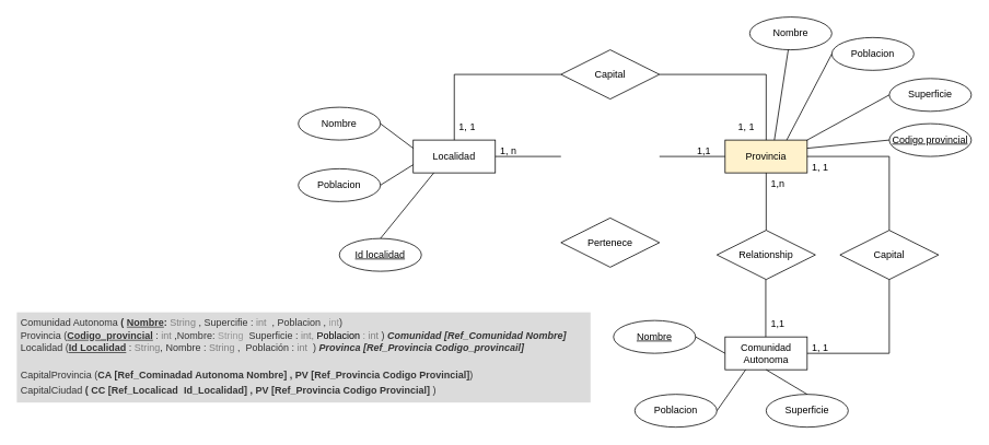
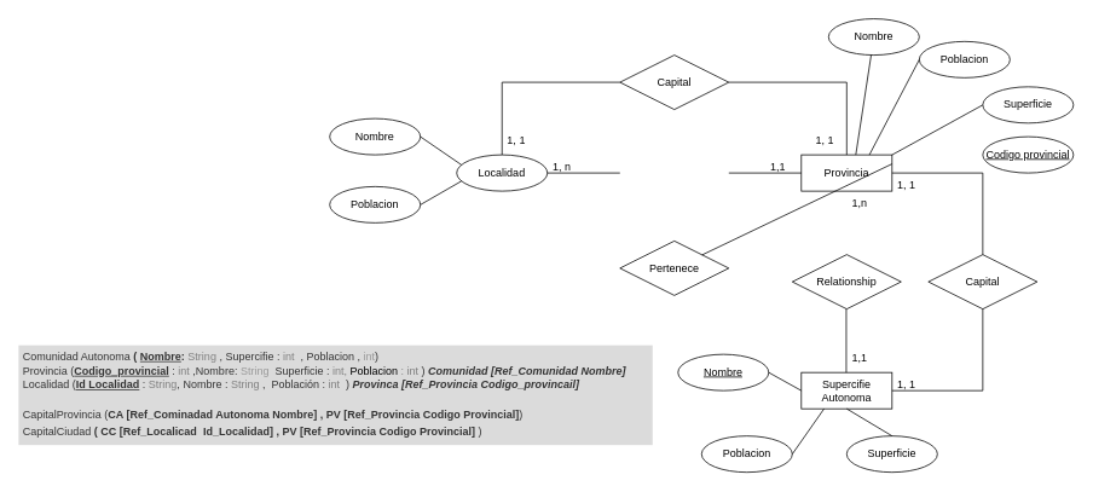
  <mxCell id="0" />
  <mxCell id="1" parent="0" />
- <mxCell id="2" value="Localidad" style="whiteSpace=wrap;html=1;align=center;" parent="1" vertex="1"><mxGeometry x="503" y="170" width="100" height="40" as="geometry" /></mxCell>
+ <mxCell id="2" value="Localidad" style="ellipse;whiteSpace=wrap;html=1;align=center;" parent="1" vertex="1"><mxGeometry x="503" y="170" width="100" height="40" as="geometry" /></mxCell>
  <mxCell id="3" value="Nombre" style="ellipse;whiteSpace=wrap;html=1;align=center;" parent="1" vertex="1"><mxGeometry x="363" y="130" width="100" height="40" as="geometry" /></mxCell>
  <mxCell id="4" value="Poblacion" style="ellipse;whiteSpace=wrap;html=1;align=center;" parent="1" vertex="1"><mxGeometry x="363" y="205" width="100" height="40" as="geometry" /></mxCell>
- <mxCell id="5" value="Provincia" style="whiteSpace=wrap;html=1;align=center;fillColor=#fff2cc;" parent="1" vertex="1"><mxGeometry x="883" y="170" width="100" height="40" as="geometry" /></mxCell>
+ <mxCell id="5" value="Provincia" style="whiteSpace=wrap;html=1;align=center;" parent="1" vertex="1"><mxGeometry x="883" y="170" width="100" height="40" as="geometry" /></mxCell>
  <mxCell id="6" value="Nombre" style="ellipse;whiteSpace=wrap;html=1;align=center;" parent="1" vertex="1"><mxGeometry x="913" y="20" width="100" height="40" as="geometry" /></mxCell>
  <mxCell id="7" value="Poblacion" style="ellipse;whiteSpace=wrap;html=1;align=center;" parent="1" vertex="1"><mxGeometry x="1013" y="45" width="100" height="40" as="geometry" /></mxCell>
  <mxCell id="8" value="Superficie" style="ellipse;whiteSpace=wrap;html=1;align=center;" parent="1" vertex="1"><mxGeometry x="1083" y="95" width="100" height="40" as="geometry" /></mxCell>
- <mxCell id="9" value="Comunidad Autonoma" style="whiteSpace=wrap;html=1;align=center;" parent="1" vertex="1"><mxGeometry x="883" y="410" width="100" height="40" as="geometry" /></mxCell>
+ <mxCell id="9" value="Supercifie Autonoma" style="whiteSpace=wrap;html=1;align=center;" parent="1" vertex="1"><mxGeometry x="883" y="410" width="100" height="40" as="geometry" /></mxCell>
  <mxCell id="10" value="Poblacion" style="ellipse;whiteSpace=wrap;html=1;align=center;" parent="1" vertex="1"><mxGeometry x="773" y="480" width="100" height="40" as="geometry" /></mxCell>
  <mxCell id="11" value="Superficie" style="ellipse;whiteSpace=wrap;html=1;align=center;" parent="1" vertex="1"><mxGeometry x="933" y="480" width="100" height="40" as="geometry" /></mxCell>
  <mxCell id="12" value="Codigo provincial" style="ellipse;whiteSpace=wrap;html=1;align=center;fontStyle=4;" parent="1" vertex="1"><mxGeometry x="1083" y="150" width="100" height="40" as="geometry" /></mxCell>
  <mxCell id="13" value="Pertenece" style="shape=rhombus;perimeter=rhombusPerimeter;whiteSpace=wrap;html=1;align=center;" parent="1" vertex="1"><mxGeometry x="683" y="265" width="120" height="60" as="geometry" /></mxCell>
  <mxCell id="14" value="" style="line;strokeWidth=1;rotatable=0;dashed=0;labelPosition=right;align=left;verticalAlign=middle;spacingTop=0;spacingLeft=6;points=[];portConstraint=eastwest;" parent="1" vertex="1"><mxGeometry x="603" y="185" width="80" height="10" as="geometry" /></mxCell>
  <mxCell id="15" value="" style="line;strokeWidth=1;rotatable=0;dashed=0;labelPosition=right;align=left;verticalAlign=middle;spacingTop=0;spacingLeft=6;points=[];portConstraint=eastwest;" parent="1" vertex="1"><mxGeometry x="803" y="185" width="80" height="10" as="geometry" /></mxCell>
  <mxCell id="16" value="1,1" style="text;strokeColor=none;fillColor=none;spacingLeft=4;spacingRight=4;overflow=hidden;rotatable=0;points=[[0,0.5],[1,0.5]];portConstraint=eastwest;fontSize=12;whiteSpace=wrap;html=1;" parent="1" vertex="1"><mxGeometry x="843" y="170" width="40" height="30" as="geometry" /></mxCell>
  <mxCell id="17" value="1, n" style="text;strokeColor=none;fillColor=none;spacingLeft=4;spacingRight=4;overflow=hidden;rotatable=0;points=[[0,0.5],[1,0.5]];portConstraint=eastwest;fontSize=12;whiteSpace=wrap;html=1;" parent="1" vertex="1"><mxGeometry x="603" y="170" width="40" height="30" as="geometry" /></mxCell>
  <mxCell id="18" value="Relationship" style="shape=rhombus;perimeter=rhombusPerimeter;whiteSpace=wrap;html=1;align=center;" parent="1" vertex="1"><mxGeometry x="873" y="280" width="120" height="60" as="geometry" /></mxCell>
- <mxCell id="19" value="" style="endArrow=none;html=1;rounded=0;entryX=0.5;entryY=1;entryDx=0;entryDy=0;exitX=0.5;exitY=0;exitDx=0;exitDy=0;" parent="1" source="18" target="5" edge="1"><mxGeometry relative="1" as="geometry"><mxPoint x="763" y="430" as="sourcePoint" /><mxPoint x="923" y="430" as="targetPoint" /></mxGeometry></mxCell>
  <mxCell id="20" value="" style="endArrow=none;html=1;rounded=0;entryX=0.5;entryY=1;entryDx=0;entryDy=0;exitX=0.5;exitY=0;exitDx=0;exitDy=0;" parent="1" edge="1"><mxGeometry relative="1" as="geometry"><mxPoint x="932.5" y="410" as="sourcePoint" /><mxPoint x="932.5" y="340" as="targetPoint" /></mxGeometry></mxCell>
  <mxCell id="21" value="1,n" style="text;strokeColor=none;fillColor=none;spacingLeft=4;spacingRight=4;overflow=hidden;rotatable=0;points=[[0,0.5],[1,0.5]];portConstraint=eastwest;fontSize=12;whiteSpace=wrap;html=1;" parent="1" vertex="1"><mxGeometry x="933" y="210" width="40" height="30" as="geometry" /></mxCell>
  <mxCell id="22" value="1,1" style="text;strokeColor=none;fillColor=none;spacingLeft=4;spacingRight=4;overflow=hidden;rotatable=0;points=[[0,0.5],[1,0.5]];portConstraint=eastwest;fontSize=12;whiteSpace=wrap;html=1;" parent="1" vertex="1"><mxGeometry x="933" y="380" width="40" height="30" as="geometry" /></mxCell>
  <mxCell id="23" value="Capital" style="shape=rhombus;perimeter=rhombusPerimeter;whiteSpace=wrap;html=1;align=center;" parent="1" vertex="1"><mxGeometry x="683" y="60" width="120" height="60" as="geometry" /></mxCell>
  <mxCell id="24" value="Capital" style="shape=rhombus;perimeter=rhombusPerimeter;whiteSpace=wrap;html=1;align=center;" parent="1" vertex="1"><mxGeometry x="1023" y="280" width="120" height="60" as="geometry" /></mxCell>
  <mxCell id="25" value="" style="endArrow=none;html=1;rounded=0;entryX=0;entryY=0.5;entryDx=0;entryDy=0;exitX=0.5;exitY=0;exitDx=0;exitDy=0;" parent="1" source="2" target="23" edge="1"><mxGeometry relative="1" as="geometry"><mxPoint x="793" y="330" as="sourcePoint" /><mxPoint x="953" y="330" as="targetPoint" /><Array as="points"><mxPoint x="553" y="90" /></Array></mxGeometry></mxCell>
  <mxCell id="26" value="" style="endArrow=none;html=1;rounded=0;exitX=1;exitY=0.5;exitDx=0;exitDy=0;entryX=0.5;entryY=0;entryDx=0;entryDy=0;" parent="1" source="23" target="5" edge="1"><mxGeometry relative="1" as="geometry"><mxPoint x="793" y="330" as="sourcePoint" /><mxPoint x="953" y="330" as="targetPoint" /><Array as="points"><mxPoint x="933" y="90" /></Array></mxGeometry></mxCell>
  <mxCell id="27" value="" style="endArrow=none;html=1;rounded=0;exitX=1;exitY=0.5;exitDx=0;exitDy=0;entryX=0.5;entryY=0;entryDx=0;entryDy=0;" parent="1" source="5" target="24" edge="1"><mxGeometry relative="1" as="geometry"><mxPoint x="793" y="330" as="sourcePoint" /><mxPoint x="953" y="330" as="targetPoint" /><Array as="points"><mxPoint x="1083" y="190" /></Array></mxGeometry></mxCell>
  <mxCell id="28" value="" style="endArrow=none;html=1;rounded=0;exitX=1;exitY=0.5;exitDx=0;exitDy=0;entryX=0.5;entryY=1;entryDx=0;entryDy=0;" parent="1" source="9" target="24" edge="1"><mxGeometry relative="1" as="geometry"><mxPoint x="793" y="330" as="sourcePoint" /><mxPoint x="953" y="330" as="targetPoint" /><Array as="points"><mxPoint x="1083" y="430" /></Array></mxGeometry></mxCell>
  <mxCell id="29" value="1, 1" style="text;strokeColor=none;fillColor=none;spacingLeft=4;spacingRight=4;overflow=hidden;rotatable=0;points=[[0,0.5],[1,0.5]];portConstraint=eastwest;fontSize=12;whiteSpace=wrap;html=1;" parent="1" vertex="1"><mxGeometry x="983" y="190" width="40" height="30" as="geometry" /></mxCell>
  <mxCell id="30" value="1, 1" style="text;strokeColor=none;fillColor=none;spacingLeft=4;spacingRight=4;overflow=hidden;rotatable=0;points=[[0,0.5],[1,0.5]];portConstraint=eastwest;fontSize=12;whiteSpace=wrap;html=1;" parent="1" vertex="1"><mxGeometry x="983" y="410" width="40" height="30" as="geometry" /></mxCell>
  <mxCell id="31" value="1, 1" style="text;strokeColor=none;fillColor=none;spacingLeft=4;spacingRight=4;overflow=hidden;rotatable=0;points=[[0,0.5],[1,0.5]];portConstraint=eastwest;fontSize=12;whiteSpace=wrap;html=1;" parent="1" vertex="1"><mxGeometry x="893" y="140" width="40" height="30" as="geometry" /></mxCell>
  <mxCell id="32" value="1, 1" style="text;strokeColor=none;fillColor=none;spacingLeft=4;spacingRight=4;overflow=hidden;rotatable=0;points=[[0,0.5],[1,0.5]];portConstraint=eastwest;fontSize=12;whiteSpace=wrap;html=1;" parent="1" vertex="1"><mxGeometry x="553" y="140" width="40" height="30" as="geometry" /></mxCell>
  <mxCell id="33" value="" style="endArrow=none;html=1;rounded=0;exitX=1;exitY=0.5;exitDx=0;exitDy=0;entryX=0;entryY=0.25;entryDx=0;entryDy=0;" parent="1" source="3" target="2" edge="1"><mxGeometry relative="1" as="geometry"><mxPoint x="793" y="330" as="sourcePoint" /><mxPoint x="953" y="330" as="targetPoint" /></mxGeometry></mxCell>
  <mxCell id="34" value="" style="endArrow=none;html=1;rounded=0;exitX=1;exitY=0.5;exitDx=0;exitDy=0;entryX=0;entryY=0.75;entryDx=0;entryDy=0;" parent="1" source="4" target="2" edge="1"><mxGeometry relative="1" as="geometry"><mxPoint x="473" y="160" as="sourcePoint" /><mxPoint x="513" y="190" as="targetPoint" /></mxGeometry></mxCell>
- <mxCell id="35" value="Id localidad" style="ellipse;whiteSpace=wrap;html=1;align=center;fontStyle=4;" parent="1" vertex="1"><mxGeometry x="413" y="290" width="100" height="40" as="geometry" /></mxCell>
- <mxCell id="36" value="" style="endArrow=none;html=1;rounded=0;exitX=0.5;exitY=0;exitDx=0;exitDy=0;entryX=0.25;entryY=1;entryDx=0;entryDy=0;" parent="1" source="35" target="2" edge="1"><mxGeometry relative="1" as="geometry"><mxPoint x="793" y="330" as="sourcePoint" /><mxPoint x="953" y="330" as="targetPoint" /></mxGeometry></mxCell>
  <mxCell id="37" value="Nombre" style="ellipse;whiteSpace=wrap;html=1;align=center;fontStyle=4;" parent="1" vertex="1"><mxGeometry x="747" y="390" width="100" height="40" as="geometry" /></mxCell>
  <mxCell id="38" value="" style="endArrow=none;html=1;rounded=0;exitX=1;exitY=0.5;exitDx=0;exitDy=0;entryX=0;entryY=0.5;entryDx=0;entryDy=0;" parent="1" source="37" target="9" edge="1"><mxGeometry relative="1" as="geometry"><mxPoint x="793" y="330" as="sourcePoint" /><mxPoint x="953" y="330" as="targetPoint" /></mxGeometry></mxCell>
  <mxCell id="39" value="" style="endArrow=none;html=1;rounded=0;exitX=1;exitY=0.5;exitDx=0;exitDy=0;entryX=0.25;entryY=1;entryDx=0;entryDy=0;" parent="1" source="10" target="9" edge="1"><mxGeometry relative="1" as="geometry"><mxPoint x="793" y="330" as="sourcePoint" /><mxPoint x="953" y="330" as="targetPoint" /></mxGeometry></mxCell>
  <mxCell id="40" value="" style="endArrow=none;html=1;rounded=0;exitX=0.5;exitY=1;exitDx=0;exitDy=0;entryX=0.5;entryY=0;entryDx=0;entryDy=0;" parent="1" source="9" target="11" edge="1"><mxGeometry relative="1" as="geometry"><mxPoint x="793" y="330" as="sourcePoint" /><mxPoint x="953" y="330" as="targetPoint" /></mxGeometry></mxCell>
  <mxCell id="41" value="" style="endArrow=none;html=1;rounded=0;" parent="1" target="6" edge="1"><mxGeometry relative="1" as="geometry"><mxPoint x="943" y="170" as="sourcePoint" /><mxPoint x="953" y="330" as="targetPoint" /></mxGeometry></mxCell>
  <mxCell id="42" value="" style="endArrow=none;html=1;rounded=0;exitX=0.75;exitY=0;exitDx=0;exitDy=0;entryX=0;entryY=0.5;entryDx=0;entryDy=0;" parent="1" source="5" target="7" edge="1"><mxGeometry relative="1" as="geometry"><mxPoint x="793" y="330" as="sourcePoint" /><mxPoint x="953" y="330" as="targetPoint" /></mxGeometry></mxCell>
  <mxCell id="43" value="" style="endArrow=none;html=1;rounded=0;exitX=1;exitY=0;exitDx=0;exitDy=0;entryX=0;entryY=0.5;entryDx=0;entryDy=0;" parent="1" source="5" target="8" edge="1"><mxGeometry relative="1" as="geometry"><mxPoint x="968" y="180" as="sourcePoint" /><mxPoint x="1068" y="104" as="targetPoint" /></mxGeometry></mxCell>
- <mxCell id="44" value="" style="endArrow=none;html=1;rounded=0;exitX=1;exitY=0.25;exitDx=0;exitDy=0;entryX=0;entryY=0.5;entryDx=0;entryDy=0;" parent="1" source="5" target="12" edge="1"><mxGeometry relative="1" as="geometry"><mxPoint x="793" y="330" as="sourcePoint" /><mxPoint x="953" y="330" as="targetPoint" /></mxGeometry></mxCell>
+ <mxCell id="44" value="" style="endArrow=none;html=1;rounded=0;exitX=1;exitY=0.25;exitDx=0;exitDy=0;" parent="1" source="5" target="13" edge="1"><mxGeometry relative="1" as="geometry"><mxPoint x="793" y="330" as="sourcePoint" /><mxPoint x="953" y="330" as="targetPoint" /></mxGeometry></mxCell>
  <mxCell id="45" value="&lt;h1 style=&quot;line-height: 150%;&quot;&gt;&lt;div style=&quot;border-color: var(--border-color); font-size: 12px; line-height: 130%;&quot;&gt;&lt;font style=&quot;border-color: var(--border-color);&quot;&gt;&lt;span style=&quot;border-color: var(--border-color); font-weight: 400;&quot;&gt;Comunidad Autonoma&lt;b style=&quot;border-color: var(--border-color);&quot;&gt;&amp;nbsp;( &lt;u&gt;Nombre&lt;/u&gt;&lt;/b&gt;&lt;b style=&quot;border-color: var(--border-color);&quot;&gt;:&lt;/b&gt;&lt;font style=&quot;border-color: var(--border-color);&quot; color=&quot;#808080&quot;&gt;&amp;nbsp;String&lt;/font&gt;&amp;nbsp;, Supercifie : &lt;font color=&quot;#808080&quot;&gt;int&lt;/font&gt;&amp;nbsp; , Poblacion ,&lt;font color=&quot;#999999&quot;&gt; int&lt;/font&gt;)&lt;br&gt;&lt;/span&gt;&lt;/font&gt;&lt;/div&gt;&lt;div style=&quot;border-color: var(--border-color); font-size: 12px; line-height: 130%;&quot;&gt;&lt;font style=&quot;border-color: var(--border-color);&quot;&gt;&lt;span style=&quot;border-color: var(--border-color);&quot;&gt;&lt;span style=&quot;font-weight: 400;&quot;&gt;Provincia&lt;/span&gt;&lt;span style=&quot;border-color: var(--border-color);&quot;&gt;&lt;span style=&quot;font-weight: 400;&quot;&gt;&amp;nbsp;(&lt;/span&gt;&lt;u style=&quot;&quot;&gt;Codigo_provincial&lt;/u&gt;&lt;/span&gt;&lt;span style=&quot;font-weight: 400; border-color: var(--border-color);&quot;&gt;&amp;nbsp;&lt;/span&gt;&lt;span style=&quot;font-weight: 400; border-color: var(--border-color);&quot;&gt;: &lt;font color=&quot;#808080&quot;&gt;int&lt;/font&gt;&lt;/span&gt;&lt;span style=&quot;font-weight: 400; border-color: var(--border-color);&quot;&gt;&amp;nbsp;,Nombre: &lt;font color=&quot;#999999&quot;&gt;String&lt;/font&gt;&amp;nbsp; Superficie : &lt;font color=&quot;#808080&quot;&gt;int, &lt;/font&gt;&lt;font color=&quot;#000000&quot;&gt;Poblacion&lt;/font&gt;&lt;font color=&quot;#808080&quot;&gt; : int &lt;/font&gt;&lt;/span&gt;&lt;span style=&quot;border-color: var(--border-color);&quot;&gt;&lt;span style=&quot;font-weight: 400;&quot;&gt;) &lt;/span&gt;&lt;i&gt;Comunidad [Ref_Comunidad Nombre]&lt;/i&gt;&amp;nbsp;&lt;/span&gt;&lt;br&gt;&lt;/span&gt;&lt;/font&gt;&lt;/div&gt;&lt;div style=&quot;border-color: var(--border-color); font-size: 12px; line-height: 130%;&quot;&gt;&lt;font style=&quot;border-color: var(--border-color);&quot;&gt;&lt;span style=&quot;border-color: var(--border-color); font-weight: 400;&quot;&gt;Localidad&lt;/span&gt;&lt;span style=&quot;border-color: var(--border-color);&quot;&gt;&lt;span style=&quot;font-weight: 400;&quot;&gt;&amp;nbsp;(&lt;/span&gt;&lt;u&gt;Id Localidad&lt;/u&gt;&lt;/span&gt;&lt;span style=&quot;font-weight: 400;&quot;&gt;&amp;nbsp;:&amp;nbsp;&lt;/span&gt;&lt;font style=&quot;font-weight: 400; border-color: var(--border-color);&quot; color=&quot;#808080&quot;&gt;String&lt;/font&gt;&lt;b style=&quot;font-weight: 400; border-color: var(--border-color);&quot;&gt;,&lt;/b&gt;&lt;span style=&quot;font-weight: 400;&quot;&gt;&amp;nbsp;Nombre :&amp;nbsp;&lt;/span&gt;&lt;font style=&quot;font-weight: 400; border-color: var(--border-color);&quot; color=&quot;#808080&quot;&gt;String&lt;/font&gt;&lt;span style=&quot;font-weight: 400;&quot;&gt;&amp;nbsp;,&amp;nbsp; Población :&lt;/span&gt;&lt;font style=&quot;font-weight: 400; border-color: var(--border-color);&quot; color=&quot;#808080&quot;&gt;&amp;nbsp;int&lt;/font&gt;&lt;span style=&quot;font-weight: 400;&quot;&gt;&amp;nbsp;&lt;/span&gt;&lt;span style=&quot;font-weight: 400;&quot;&gt;&amp;nbsp;) &lt;/span&gt;&lt;i&gt;Provinca [Ref_Provincia Codigo_provincail]&lt;/i&gt;&lt;/font&gt;&lt;/div&gt;&lt;div style=&quot;border-color: var(--border-color); font-size: 12px; line-height: 130%;&quot;&gt;&lt;br&gt;&lt;/div&gt;&lt;div style=&quot;border-color: var(--border-color); font-size: 12px; line-height: 150%;&quot;&gt;&lt;font style=&quot;border-color: var(--border-color);&quot;&gt;&lt;span style=&quot;border-color: var(--border-color); font-weight: 400;&quot;&gt;CapitalProvincia&lt;/span&gt;&lt;b style=&quot;font-weight: 400; border-color: var(--border-color);&quot;&gt;&amp;nbsp;(&lt;/b&gt;&lt;b style=&quot;border-color: var(--border-color);&quot;&gt;CA [Ref_Cominadad Autonoma Nombre] , PV [Ref_Provincia Codigo Provincial]&lt;/b&gt;&lt;span style=&quot;font-weight: 400;&quot;&gt;)&amp;nbsp;&lt;/span&gt;&lt;/font&gt;&lt;/div&gt;&lt;div style=&quot;border-color: var(--border-color); font-weight: 400; font-size: 12px; line-height: 150%;&quot;&gt;&lt;/div&gt;&lt;i style=&quot;border-color: var(--border-color); font-weight: 400; font-size: 12px;&quot;&gt;&lt;div style=&quot;border-color: var(--border-color); font-style: normal; line-height: 150%;&quot;&gt;&lt;font style=&quot;border-color: var(--border-color);&quot;&gt;CapitalCiudad&lt;b style=&quot;border-color: var(--border-color);&quot;&gt;&amp;nbsp;(&lt;/b&gt;&lt;b style=&quot;border-color: var(--border-color);&quot;&gt;&amp;nbsp;&lt;/b&gt;&lt;/font&gt;&lt;i style=&quot;background-color: initial; border-color: var(--border-color);&quot;&gt;&lt;b style=&quot;border-color: var(--border-color); font-style: normal;&quot;&gt;CC [Ref_Localicad&amp;nbsp; Id_Localidad] , PV [Ref_Provincia Codigo Provincial]&lt;/b&gt;&lt;/i&gt;&lt;span style=&quot;background-color: initial;&quot;&gt;&amp;nbsp;)&lt;/span&gt;&lt;/div&gt;&lt;/i&gt;&lt;/h1&gt;" style="text;html=1;strokeColor=none;fillColor=#dbdbdb;spacing=5;spacingTop=-20;whiteSpace=wrap;overflow=hidden;rounded=0;fontColor=#333333;" parent="1" vertex="1"><mxGeometry x="20" y="380" width="699" height="110" as="geometry" /></mxCell>
